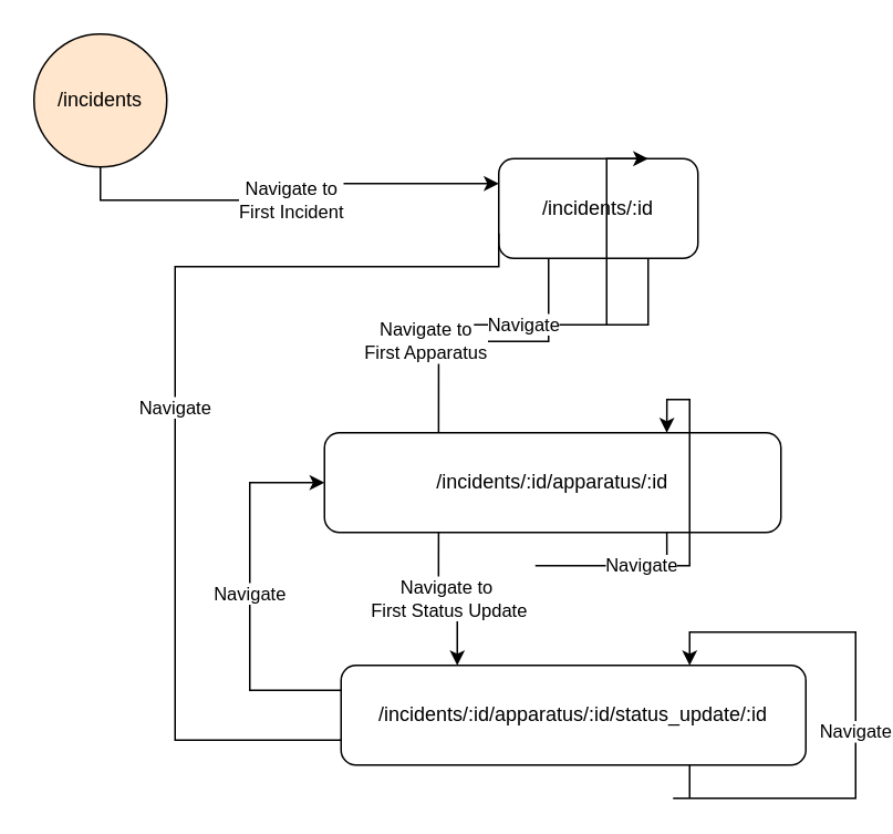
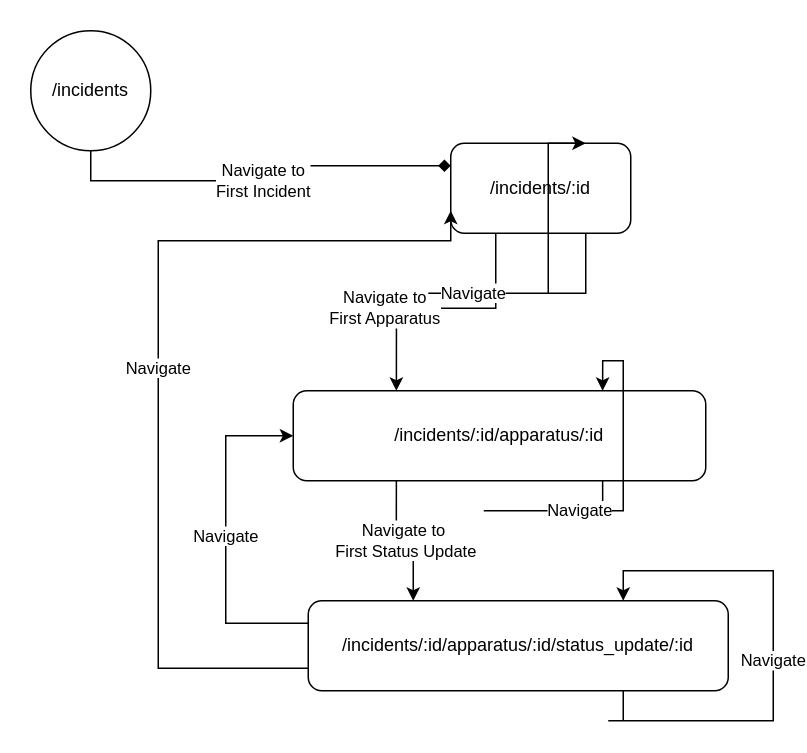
  <mxCell id="0" />
  <mxCell id="1" parent="0" />
- <mxCell id="2" value="Navigate to&lt;br&gt;First Apparatus" style="edgeStyle=orthogonalEdgeStyle;rounded=0;orthogonalLoop=1;jettySize=auto;html=1;entryX=0.25;entryY=0;entryDx=0;entryDy=0;exitX=0.25;exitY=1;exitDx=0;exitDy=0;endArrow=none;" edge="1" parent="1" source="3" target="8"><mxGeometry relative="1" as="geometry"><Array as="points"><mxPoint x="225" y="205" /><mxPoint x="238" y="205" /></Array></mxGeometry></mxCell>
+ <mxCell id="2" value="Navigate to&lt;br&gt;First Apparatus" style="edgeStyle=orthogonalEdgeStyle;rounded=0;orthogonalLoop=1;jettySize=auto;html=1;entryX=0.25;entryY=0;entryDx=0;entryDy=0;exitX=0.25;exitY=1;exitDx=0;exitDy=0;" edge="1" parent="1" source="3" target="8"><mxGeometry relative="1" as="geometry"><Array as="points"><mxPoint x="225" y="205" /><mxPoint x="238" y="205" /></Array></mxGeometry></mxCell>
  <mxCell id="3" value="/incidents/:id&lt;br&gt;" style="rounded=1;whiteSpace=wrap;html=1;" vertex="1" parent="1"><mxGeometry x="300" y="95" width="120" height="60" as="geometry" /></mxCell>
- <mxCell id="4" value="Navigate to&lt;br&gt;First Incident" style="edgeStyle=orthogonalEdgeStyle;rounded=0;orthogonalLoop=1;jettySize=auto;html=1;entryX=0;entryY=0.25;entryDx=0;entryDy=0;exitX=0.5;exitY=1;exitDx=0;exitDy=0;" edge="1" parent="1" source="5" target="3"><mxGeometry relative="1" as="geometry" /></mxCell>
- <mxCell id="5" value="/incidents" style="ellipse;whiteSpace=wrap;html=1;aspect=fixed;fillColor=#ffe6cc;" vertex="1" parent="1"><mxGeometry x="20" y="20" width="80" height="80" as="geometry" /></mxCell>
+ <mxCell id="4" value="Navigate to&lt;br&gt;First Incident" style="edgeStyle=orthogonalEdgeStyle;rounded=0;orthogonalLoop=1;jettySize=auto;html=1;entryX=0;entryY=0.25;entryDx=0;entryDy=0;exitX=0.5;exitY=1;exitDx=0;exitDy=0;endArrow=diamond;" edge="1" parent="1" source="5" target="3"><mxGeometry relative="1" as="geometry" /></mxCell>
+ <mxCell id="5" value="/incidents" style="ellipse;whiteSpace=wrap;html=1;aspect=fixed;" vertex="1" parent="1"><mxGeometry x="20" y="20" width="80" height="80" as="geometry" /></mxCell>
  <mxCell id="6" value="Navigate" style="edgeStyle=orthogonalEdgeStyle;rounded=0;orthogonalLoop=1;jettySize=auto;html=1;entryX=0.75;entryY=0;entryDx=0;entryDy=0;exitX=0.75;exitY=1;exitDx=0;exitDy=0;" edge="1" parent="1" source="3" target="3"><mxGeometry relative="1" as="geometry"><Array as="points"><mxPoint x="285" y="195" /><mxPoint x="365" y="195" /><mxPoint x="365" y="95" /><mxPoint x="285" y="95" /></Array></mxGeometry></mxCell>
  <mxCell id="7" value="Navigate to&amp;nbsp;&lt;br&gt;First Status Update" style="edgeStyle=orthogonalEdgeStyle;rounded=0;orthogonalLoop=1;jettySize=auto;html=1;entryX=0.25;entryY=0;entryDx=0;entryDy=0;exitX=0.25;exitY=1;exitDx=0;exitDy=0;" edge="1" parent="1" source="8" target="12"><mxGeometry relative="1" as="geometry" /></mxCell>
  <mxCell id="8" value="/incidents/:id/apparatus/:id" style="rounded=1;whiteSpace=wrap;html=1;" vertex="1" parent="1"><mxGeometry x="195" y="260" width="275" height="60" as="geometry" /></mxCell>
  <mxCell id="9" value="Navigate" style="edgeStyle=orthogonalEdgeStyle;rounded=0;orthogonalLoop=1;jettySize=auto;html=1;entryX=0.75;entryY=0;entryDx=0;entryDy=0;exitX=0.75;exitY=1;exitDx=0;exitDy=0;" edge="1" parent="1" source="8" target="8"><mxGeometry relative="1" as="geometry"><Array as="points"><mxPoint x="322" y="340" /><mxPoint x="415" y="340" /><mxPoint x="415" y="240" /><mxPoint x="322" y="240" /></Array></mxGeometry></mxCell>
  <mxCell id="10" value="Navigate" style="edgeStyle=orthogonalEdgeStyle;rounded=0;orthogonalLoop=1;jettySize=auto;html=1;entryX=0;entryY=0.5;entryDx=0;entryDy=0;exitX=0;exitY=0.25;exitDx=0;exitDy=0;" edge="1" parent="1" source="12" target="8"><mxGeometry relative="1" as="geometry"><Array as="points"><mxPoint x="150" y="415" /><mxPoint x="150" y="290" /></Array></mxGeometry></mxCell>
- <mxCell id="11" value="Navigate" style="edgeStyle=orthogonalEdgeStyle;rounded=0;orthogonalLoop=1;jettySize=auto;html=1;entryX=0;entryY=0.75;entryDx=0;entryDy=0;exitX=0;exitY=0.75;exitDx=0;exitDy=0;endArrow=none;" edge="1" parent="1" source="12" target="3"><mxGeometry relative="1" as="geometry"><Array as="points"><mxPoint x="105" y="445" /><mxPoint x="105" y="160" /></Array></mxGeometry></mxCell>
+ <mxCell id="11" value="Navigate" style="edgeStyle=orthogonalEdgeStyle;rounded=0;orthogonalLoop=1;jettySize=auto;html=1;entryX=0;entryY=0.75;entryDx=0;entryDy=0;exitX=0;exitY=0.75;exitDx=0;exitDy=0;" edge="1" parent="1" source="12" target="3"><mxGeometry relative="1" as="geometry"><Array as="points"><mxPoint x="105" y="445" /><mxPoint x="105" y="160" /></Array></mxGeometry></mxCell>
  <mxCell id="12" value="/incidents/:id/apparatus/:id/status_update/:id" style="rounded=1;whiteSpace=wrap;html=1;" vertex="1" parent="1"><mxGeometry x="205" y="400" width="280" height="60" as="geometry" /></mxCell>
  <mxCell id="13" value="Navigate" style="edgeStyle=orthogonalEdgeStyle;rounded=0;orthogonalLoop=1;jettySize=auto;html=1;entryX=0.75;entryY=0;entryDx=0;entryDy=0;exitX=0.75;exitY=1;exitDx=0;exitDy=0;" edge="1" parent="1" source="12" target="12"><mxGeometry relative="1" as="geometry"><Array as="points"><mxPoint x="405" y="480" /><mxPoint x="515" y="480" /><mxPoint x="515" y="380" /><mxPoint x="405" y="380" /></Array></mxGeometry></mxCell>
